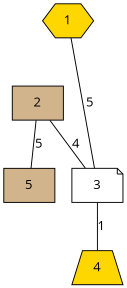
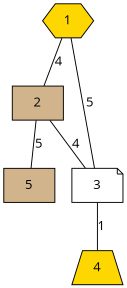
  graph {
    fontname="Open Sans"
    node [fillcolor=gold fontname="Open Sans" shape=box style=filled]
    edge [fontname="Open Sans"]
    1 [shape=hexagon]
    2 [fillcolor=tan]
    3 [fillcolor=white shape=note]
    5 [fillcolor=tan]
    4 [shape=trapezium]
+   1 -- 2 [label=4]
    1 -- 3 [label=5]
    2 -- 3 [label=4]
    2 -- 5 [label=5]
    3 -- 4 [label=1]
  }
